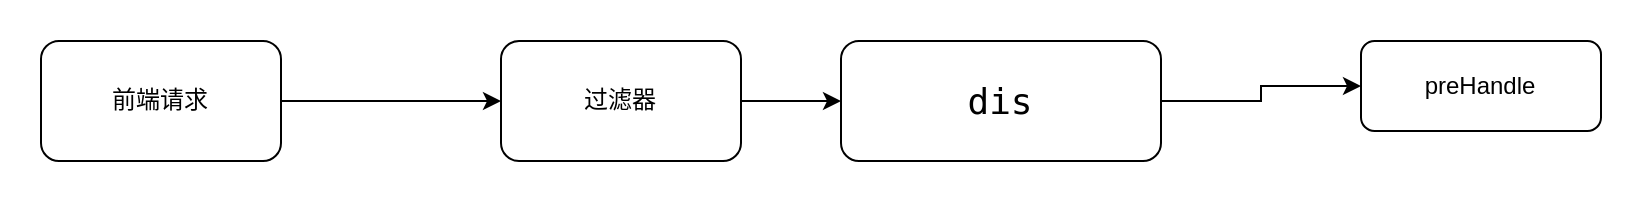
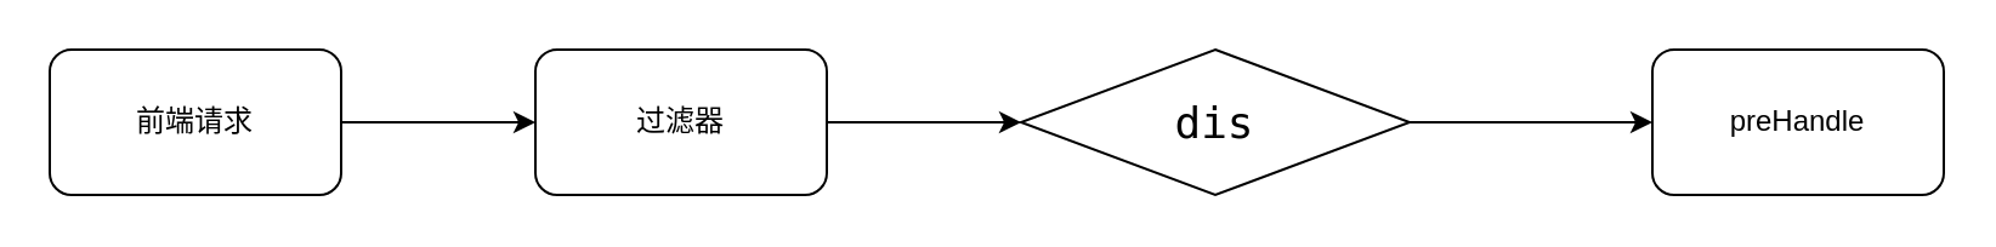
  <mxCell id="0" />
  <mxCell id="1" parent="0" />
  <mxCell id="2" value="" style="edgeStyle=orthogonalEdgeStyle;rounded=0;orthogonalLoop=1;jettySize=auto;html=1;" edge="1" parent="1" source="3" target="5"><mxGeometry relative="1" as="geometry" /></mxCell>
  <mxCell id="3" value="前端请求" style="rounded=1;whiteSpace=wrap;html=1;" vertex="1" parent="1"><mxGeometry x="20" y="20" width="120" height="60" as="geometry" /></mxCell>
  <mxCell id="4" value="" style="edgeStyle=orthogonalEdgeStyle;rounded=0;orthogonalLoop=1;jettySize=auto;html=1;" edge="1" parent="1" source="5" target="7"><mxGeometry relative="1" as="geometry" /></mxCell>
- <mxCell id="5" value="过滤器" style="whiteSpace=wrap;html=1;rounded=1;" vertex="1" parent="1"><mxGeometry x="250" y="20" width="120" height="60" as="geometry" /></mxCell>
+ <mxCell id="5" value="过滤器" style="whiteSpace=wrap;html=1;rounded=1;" vertex="1" parent="1"><mxGeometry x="220" y="20" width="120" height="60" as="geometry" /></mxCell>
  <mxCell id="6" value="" style="edgeStyle=orthogonalEdgeStyle;rounded=0;orthogonalLoop=1;jettySize=auto;html=1;" edge="1" parent="1" source="7" target="8"><mxGeometry relative="1" as="geometry" /></mxCell>
- <mxCell id="7" value="&lt;pre style=&quot;font-family: &amp;#34;jetbrains mono&amp;#34; , monospace ; font-size: 13.5pt&quot;&gt;&lt;span style=&quot;background-color: rgb(255 , 255 , 255)&quot;&gt;dis&lt;/span&gt;&lt;/pre&gt;" style="whiteSpace=wrap;html=1;rounded=1;" vertex="1" parent="1"><mxGeometry x="420" y="20" width="160" height="60" as="geometry" /></mxCell>
- <mxCell id="8" value="preHandle" style="whiteSpace=wrap;html=1;rounded=1;" vertex="1" parent="1"><mxGeometry x="680" y="20" width="120" height="45" as="geometry" /></mxCell>
+ <mxCell id="7" value="&lt;pre style=&quot;font-family: &amp;#34;jetbrains mono&amp;#34; , monospace ; font-size: 13.5pt&quot;&gt;&lt;span style=&quot;background-color: rgb(255 , 255 , 255)&quot;&gt;dis&lt;/span&gt;&lt;/pre&gt;" style="rhombus;whiteSpace=wrap;html=1;" vertex="1" parent="1"><mxGeometry x="420" y="20" width="160" height="60" as="geometry" /></mxCell>
+ <mxCell id="8" value="preHandle" style="whiteSpace=wrap;html=1;rounded=1;" vertex="1" parent="1"><mxGeometry x="680" y="20" width="120" height="60" as="geometry" /></mxCell>
